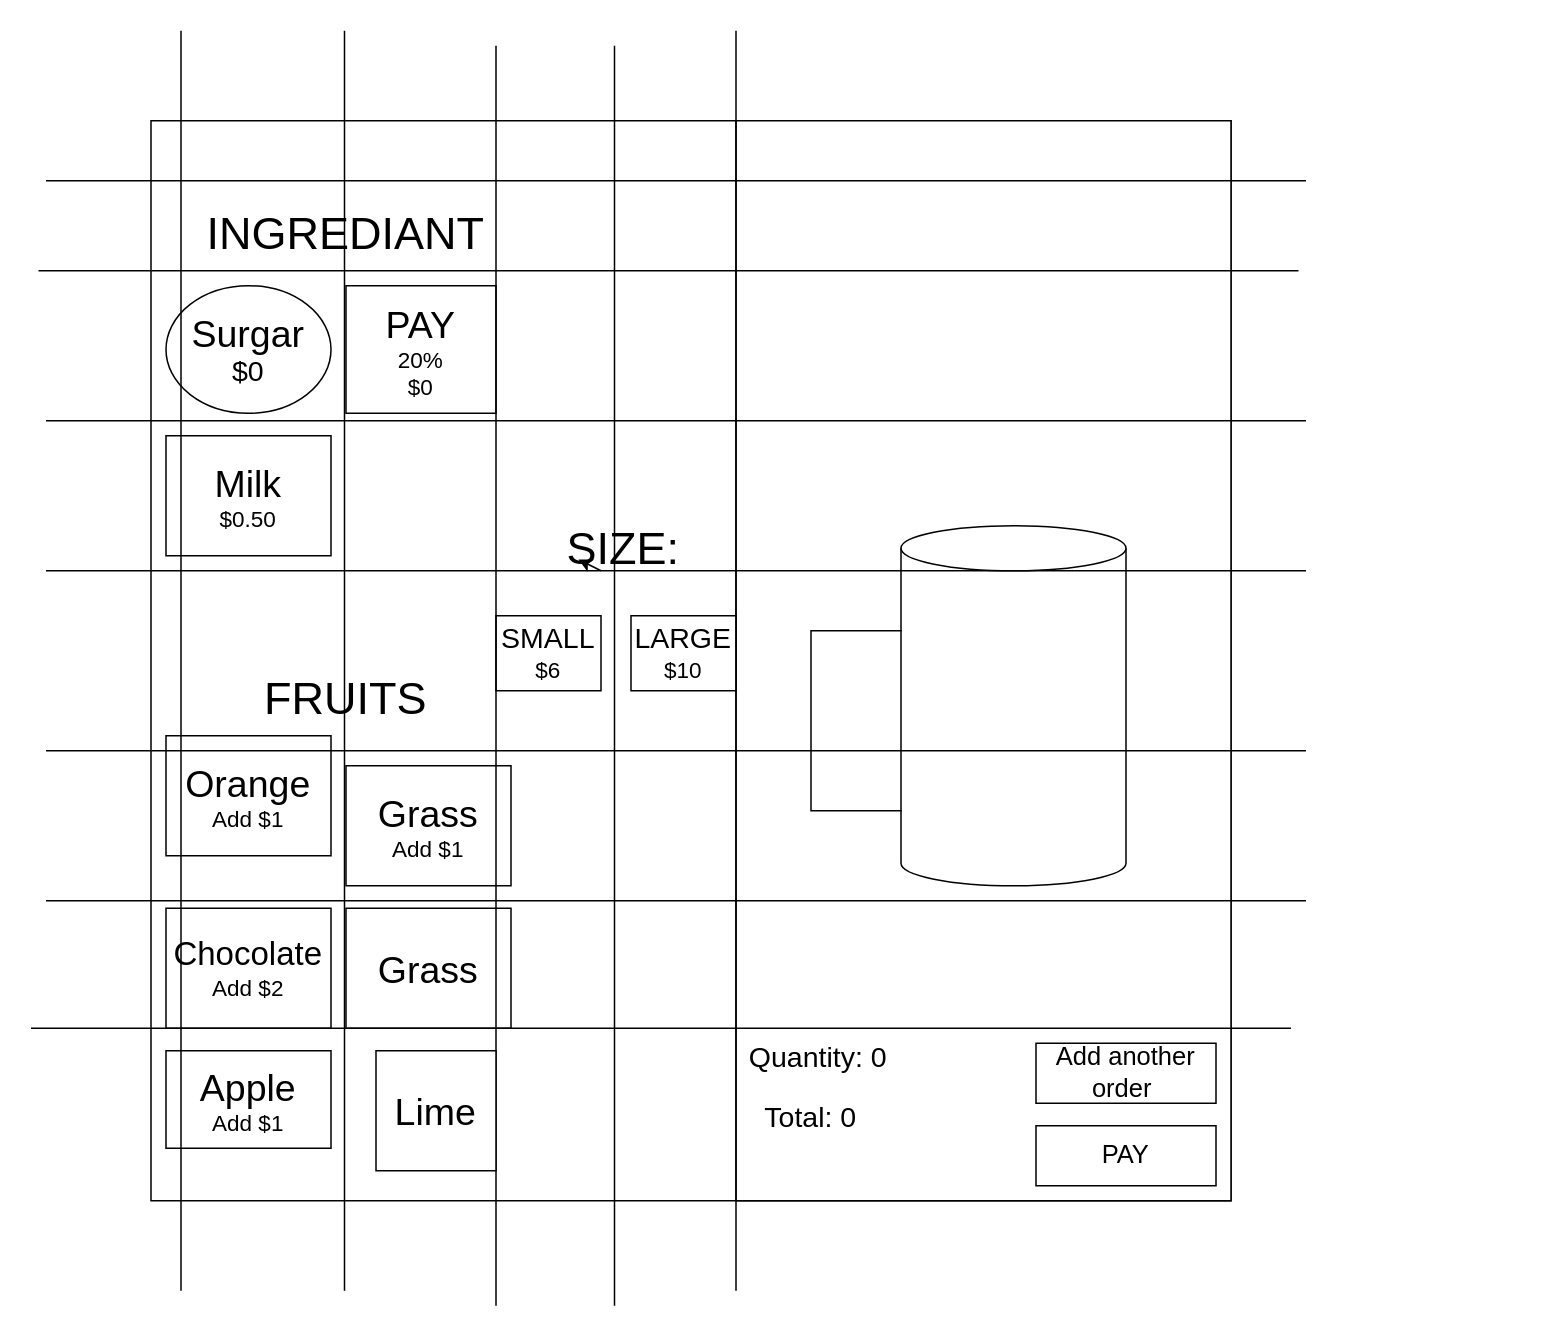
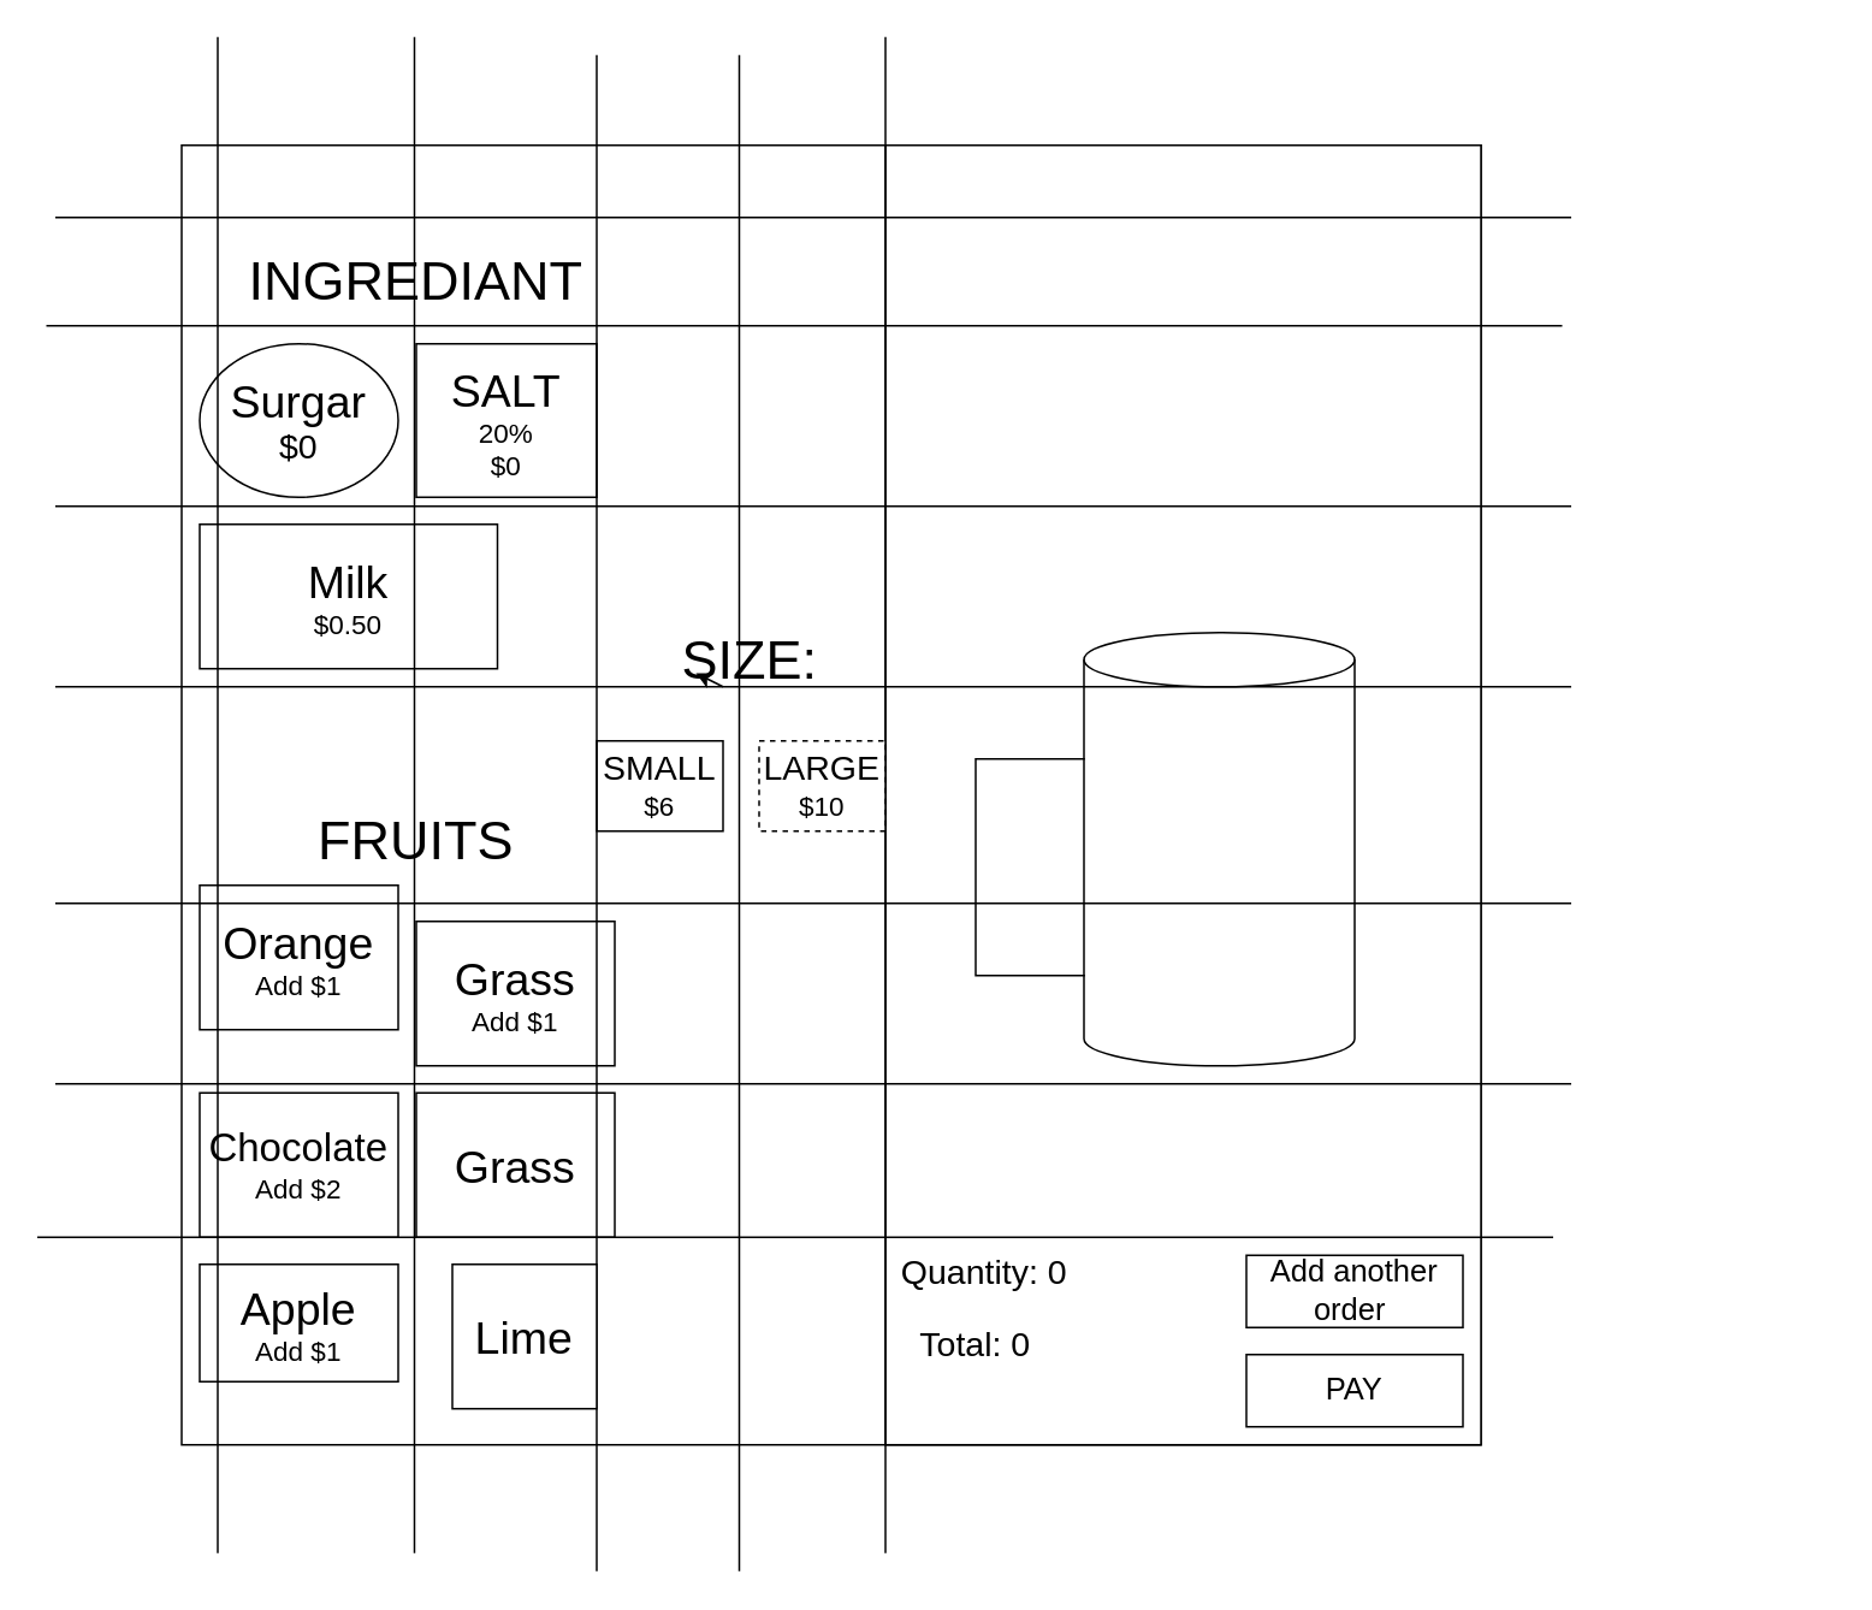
  <mxCell id="0" />
  <mxCell id="1" parent="0" />
  <mxCell id="2" value="" style="whiteSpace=wrap;html=1;aspect=fixed;" vertex="1" parent="1"><mxGeometry x="100" y="80" width="720" height="720" as="geometry" /></mxCell>
  <mxCell id="3" value="" style="rounded=0;whiteSpace=wrap;html=1;rotation=90;" vertex="1" parent="1"><mxGeometry x="295" y="275" width="720" height="330" as="geometry" /></mxCell>
  <mxCell id="4" value="" style="shape=cylinder3;whiteSpace=wrap;html=1;boundedLbl=1;backgroundOutline=1;size=15;" vertex="1" parent="1"><mxGeometry x="600" y="350" width="150" height="240" as="geometry" /></mxCell>
  <mxCell id="5" value="" style="shape=partialRectangle;whiteSpace=wrap;html=1;bottom=1;right=1;left=1;top=0;fillColor=none;routingCenterX=-0.5;rotation=90;" vertex="1" parent="1"><mxGeometry x="510" y="450" width="120" height="60" as="geometry" /></mxCell>
  <mxCell id="6" value="&lt;font style=&quot;font-size: 25px;&quot;&gt;Surgar&lt;/font&gt;&lt;div&gt;&lt;font style=&quot;font-size: 19px;&quot;&gt;$0&lt;/font&gt;&lt;/div&gt;" style="ellipse;whiteSpace=wrap;html=1;" vertex="1" parent="1"><mxGeometry x="110" y="190" width="110" height="85" as="geometry" /></mxCell>
- <mxCell id="7" value="&lt;span style=&quot;font-size: 25px;&quot;&gt;PAY&lt;/span&gt;&lt;div&gt;&lt;font style=&quot;font-size: 15px;&quot;&gt;20%&lt;/font&gt;&lt;/div&gt;&lt;div&gt;&lt;font style=&quot;font-size: 15px;&quot;&gt;$0&lt;/font&gt;&lt;/div&gt;" style="rounded=0;whiteSpace=wrap;html=1;" vertex="1" parent="1"><mxGeometry x="230" y="190" width="100" height="85" as="geometry" /></mxCell>
+ <mxCell id="7" value="&lt;span style=&quot;font-size: 25px;&quot;&gt;SALT&lt;/span&gt;&lt;div&gt;&lt;font style=&quot;font-size: 15px;&quot;&gt;20%&lt;/font&gt;&lt;/div&gt;&lt;div&gt;&lt;font style=&quot;font-size: 15px;&quot;&gt;$0&lt;/font&gt;&lt;/div&gt;" style="rounded=0;whiteSpace=wrap;html=1;" vertex="1" parent="1"><mxGeometry x="230" y="190" width="100" height="85" as="geometry" /></mxCell>
  <mxCell id="8" value="&lt;font style=&quot;font-size: 25px;&quot;&gt;Apple&lt;/font&gt;&lt;div&gt;&lt;font style=&quot;font-size: 15px;&quot;&gt;Add $1&lt;/font&gt;&lt;/div&gt;" style="rounded=0;whiteSpace=wrap;html=1;" vertex="1" parent="1"><mxGeometry x="110" y="700" width="110" height="65" as="geometry" /></mxCell>
  <mxCell id="9" value="&lt;font style=&quot;font-size: 25px;&quot;&gt;Orange&lt;/font&gt;&lt;div&gt;&lt;font style=&quot;font-size: 15px;&quot;&gt;Add $1&lt;/font&gt;&lt;/div&gt;" style="rounded=0;whiteSpace=wrap;html=1;" vertex="1" parent="1"><mxGeometry x="110" y="490" width="110" height="80" as="geometry" /></mxCell>
  <mxCell id="10" value="&lt;span style=&quot;font-size: 25px;&quot;&gt;Grass&lt;/span&gt;" style="rounded=0;whiteSpace=wrap;html=1;" vertex="1" parent="1"><mxGeometry x="230" y="605" width="110" height="80" as="geometry" /></mxCell>
  <mxCell id="11" value="&lt;font style=&quot;font-size: 25px;&quot;&gt;Grass&lt;/font&gt;&lt;div&gt;&lt;font style=&quot;font-size: 15px;&quot;&gt;Add $1&lt;/font&gt;&lt;/div&gt;" style="rounded=0;whiteSpace=wrap;html=1;" vertex="1" parent="1"><mxGeometry x="230" y="510" width="110" height="80" as="geometry" /></mxCell>
- <mxCell id="12" value="&lt;font style=&quot;font-size: 25px;&quot;&gt;Milk&lt;/font&gt;&lt;div&gt;&lt;font style=&quot;&quot;&gt;&lt;span style=&quot;color: rgb(0, 0, 0);&quot;&gt;&lt;font style=&quot;font-size: 15px;&quot;&gt;$0.50&lt;/font&gt;&lt;/span&gt;&lt;br&gt;&lt;/font&gt;&lt;/div&gt;" style="rounded=0;whiteSpace=wrap;html=1;" vertex="1" parent="1"><mxGeometry x="110" y="290" width="110" height="80" as="geometry" /></mxCell>
+ <mxCell id="12" value="&lt;font style=&quot;font-size: 25px;&quot;&gt;Milk&lt;/font&gt;&lt;div&gt;&lt;font style=&quot;&quot;&gt;&lt;span style=&quot;color: rgb(0, 0, 0);&quot;&gt;&lt;font style=&quot;font-size: 15px;&quot;&gt;$0.50&lt;/font&gt;&lt;/span&gt;&lt;br&gt;&lt;/font&gt;&lt;/div&gt;" style="rounded=0;whiteSpace=wrap;html=1;" vertex="1" parent="1"><mxGeometry x="110" y="290" width="165" height="80" as="geometry" /></mxCell>
  <mxCell id="13" value="&lt;font style=&quot;font-size: 22px;&quot;&gt;Chocolate&lt;/font&gt;&lt;div&gt;&lt;font style=&quot;font-size: 15px;&quot;&gt;Add $2&lt;/font&gt;&lt;/div&gt;" style="rounded=0;whiteSpace=wrap;html=1;" vertex="1" parent="1"><mxGeometry x="110" y="605" width="110" height="80" as="geometry" /></mxCell>
  <mxCell id="14" value="&lt;font style=&quot;font-size: 30px;&quot;&gt;INGREDIANT&lt;/font&gt;" style="text;html=1;align=center;verticalAlign=middle;whiteSpace=wrap;rounded=0;" vertex="1" parent="1"><mxGeometry x="200" y="140" width="60" height="30" as="geometry" /></mxCell>
  <mxCell id="15" value="&lt;font style=&quot;font-size: 30px;&quot;&gt;FRUITS&lt;/font&gt;" style="text;html=1;align=center;verticalAlign=middle;whiteSpace=wrap;rounded=0;" vertex="1" parent="1"><mxGeometry x="200" y="450" width="60" height="30" as="geometry" /></mxCell>
  <mxCell id="16" value="&lt;span style=&quot;font-size: 30px;&quot;&gt;SIZE:&lt;/span&gt;" style="text;html=1;align=center;verticalAlign=middle;whiteSpace=wrap;rounded=0;" vertex="1" parent="1"><mxGeometry x="385" y="350" width="60" height="30" as="geometry" /></mxCell>
  <mxCell id="17" value="&lt;font style=&quot;font-size: 19px;&quot;&gt;SMALL&lt;/font&gt;&lt;div&gt;&lt;font style=&quot;font-size: 15px;&quot;&gt;$6&lt;/font&gt;&lt;/div&gt;" style="rounded=0;whiteSpace=wrap;html=1;" vertex="1" parent="1"><mxGeometry x="330" y="410" width="70" height="50" as="geometry" /></mxCell>
- <mxCell id="18" value="&lt;font style=&quot;font-size: 19px;&quot;&gt;LARGE&lt;/font&gt;&lt;div&gt;&lt;font style=&quot;font-size: 15px;&quot;&gt;$10&lt;/font&gt;&lt;/div&gt;" style="rounded=0;whiteSpace=wrap;html=1;" vertex="1" parent="1"><mxGeometry x="420" y="410" width="70" height="50" as="geometry" /></mxCell>
+ <mxCell id="18" value="&lt;font style=&quot;font-size: 19px;&quot;&gt;LARGE&lt;/font&gt;&lt;div&gt;&lt;font style=&quot;font-size: 15px;&quot;&gt;$10&lt;/font&gt;&lt;/div&gt;" style="rounded=0;whiteSpace=wrap;html=1;dashed=1;" vertex="1" parent="1"><mxGeometry x="420" y="410" width="70" height="50" as="geometry" /></mxCell>
  <mxCell id="19" value="" style="endArrow=none;html=1;" edge="1" parent="1"><mxGeometry width="50" height="50" relative="1" as="geometry"><mxPoint x="30" y="120" as="sourcePoint" /><mxPoint x="870" y="120" as="targetPoint" /></mxGeometry></mxCell>
  <mxCell id="20" value="" style="endArrow=none;html=1;" edge="1" parent="1"><mxGeometry width="50" height="50" relative="1" as="geometry"><mxPoint x="25" y="180" as="sourcePoint" /><mxPoint x="865" y="180" as="targetPoint" /></mxGeometry></mxCell>
  <mxCell id="21" value="" style="endArrow=none;html=1;" edge="1" parent="1"><mxGeometry width="50" height="50" relative="1" as="geometry"><mxPoint x="30" y="280" as="sourcePoint" /><mxPoint x="870" y="280" as="targetPoint" /></mxGeometry></mxCell>
  <mxCell id="22" value="" style="endArrow=none;html=1;" edge="1" parent="1"><mxGeometry width="50" height="50" relative="1" as="geometry"><mxPoint x="30" y="380" as="sourcePoint" /><mxPoint x="870" y="380" as="targetPoint" /></mxGeometry></mxCell>
  <mxCell id="23" value="" style="endArrow=none;html=1;" edge="1" parent="1"><mxGeometry width="50" height="50" relative="1" as="geometry"><mxPoint x="30" y="500" as="sourcePoint" /><mxPoint x="870" y="500" as="targetPoint" /></mxGeometry></mxCell>
  <mxCell id="24" value="" style="endArrow=none;html=1;" edge="1" parent="1"><mxGeometry width="50" height="50" relative="1" as="geometry"><mxPoint x="30" y="600" as="sourcePoint" /><mxPoint x="870" y="600" as="targetPoint" /></mxGeometry></mxCell>
  <mxCell id="25" value="" style="endArrow=none;html=1;" edge="1" parent="1"><mxGeometry width="50" height="50" relative="1" as="geometry"><mxPoint y="685" as="sourcePoint" x="20" /><mxPoint x="860" y="685" as="targetPoint" /></mxGeometry></mxCell>
  <mxCell id="26" value="" style="endArrow=none;html=1;" edge="1" parent="1"><mxGeometry width="50" height="50" relative="1" as="geometry"><mxPoint x="120" y="860" as="sourcePoint" /><mxPoint x="120" y="20" as="targetPoint" /></mxGeometry></mxCell>
  <mxCell id="27" value="" style="endArrow=none;html=1;" edge="1" parent="1"><mxGeometry width="50" height="50" relative="1" as="geometry"><mxPoint x="229" y="860" as="sourcePoint" /><mxPoint x="229" y="20" as="targetPoint" /></mxGeometry></mxCell>
  <mxCell id="28" value="" style="endArrow=none;html=1;" edge="1" parent="1"><mxGeometry width="50" height="50" relative="1" as="geometry"><mxPoint x="330" y="870" as="sourcePoint" /><mxPoint x="330" y="30" as="targetPoint" /></mxGeometry></mxCell>
  <mxCell id="29" value="" style="endArrow=none;html=1;" edge="1" parent="1"><mxGeometry width="50" height="50" relative="1" as="geometry"><mxPoint x="409" y="870" as="sourcePoint" /><mxPoint x="409" y="30" as="targetPoint" /></mxGeometry></mxCell>
  <mxCell id="30" value="" style="endArrow=none;html=1;" edge="1" parent="1"><mxGeometry width="50" height="50" relative="1" as="geometry"><mxPoint x="490" y="860" as="sourcePoint" /><mxPoint x="490" y="20" as="targetPoint" /></mxGeometry></mxCell>
  <mxCell id="31" value="&lt;font style=&quot;font-size: 19px;&quot;&gt;Quantity: 0&lt;/font&gt;" style="text;html=1;align=center;verticalAlign=middle;whiteSpace=wrap;rounded=0;" vertex="1" parent="1"><mxGeometry x="490" y="690" width="110" height="30" as="geometry" /></mxCell>
  <mxCell id="32" value="&lt;font style=&quot;font-size: 19px;&quot;&gt;Total: 0&lt;/font&gt;" style="text;html=1;align=center;verticalAlign=middle;whiteSpace=wrap;rounded=0;" vertex="1" parent="1"><mxGeometry x="500" y="730" width="80" height="30" as="geometry" /></mxCell>
  <mxCell id="33" value="&lt;font style=&quot;font-size: 25px;&quot;&gt;Lime&lt;/font&gt;" style="rounded=0;whiteSpace=wrap;html=1;" vertex="1" parent="1"><mxGeometry x="250" y="700" width="80" height="80" as="geometry" /></mxCell>
  <mxCell id="34" value="&lt;font style=&quot;font-size: 17px;&quot;&gt;Add another order&amp;nbsp;&lt;/font&gt;" style="rounded=0;whiteSpace=wrap;html=1;" vertex="1" parent="1"><mxGeometry x="690" y="695" width="120" height="40" as="geometry" /></mxCell>
  <mxCell id="35" value="&lt;font style=&quot;font-size: 17px;&quot;&gt;PAY&lt;/font&gt;" style="rounded=0;whiteSpace=wrap;html=1;" vertex="1" parent="1"><mxGeometry x="690" y="750" width="120" height="40" as="geometry" /></mxCell>
  <mxCell id="36" style="edgeStyle=none;html=1;exitX=0.25;exitY=1;exitDx=0;exitDy=0;entryX=0;entryY=0.75;entryDx=0;entryDy=0;" edge="1" parent="1" source="16" target="16"><mxGeometry relative="1" as="geometry" /></mxCell>
